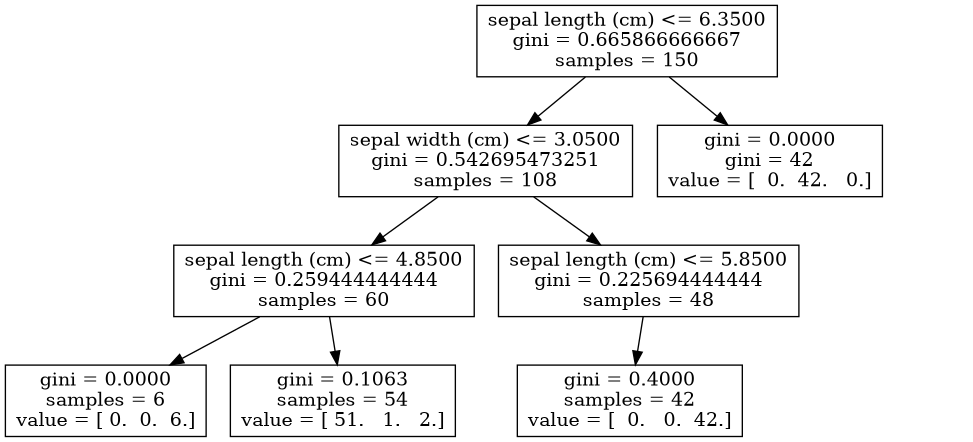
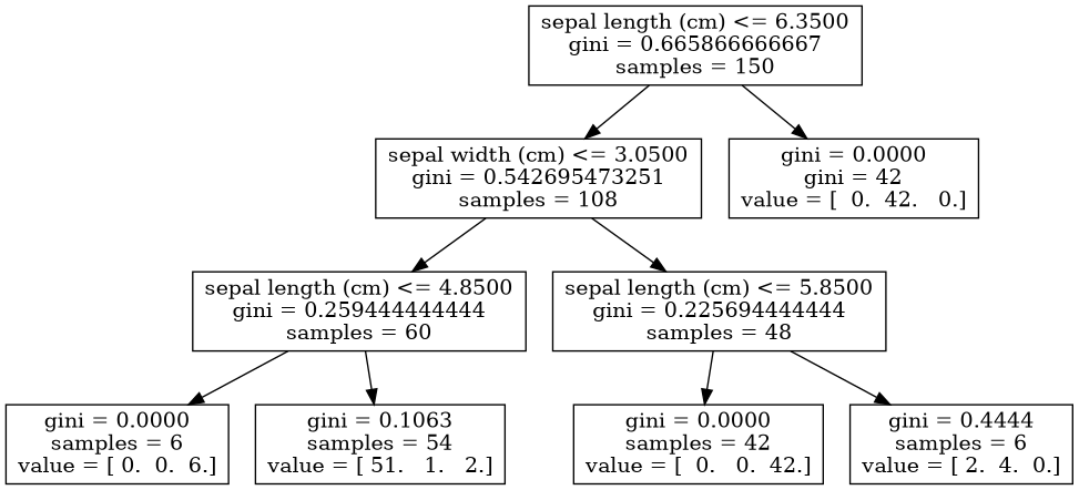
  digraph {
    node [shape=box]
    n1 [label="sepal length (cm) <= 6.3500\ngini = 0.665866666667\nsamples = 150"]
    n2 [label="sepal width (cm) <= 3.0500\ngini = 0.542695473251\nsamples = 108"]
    n3 [label="gini = 0.0000\ngini = 42\nvalue = [  0.  42.   0.]"]
    n4 [label="sepal length (cm) <= 4.8500\ngini = 0.259444444444\nsamples = 60"]
    n5 [label="sepal length (cm) <= 5.8500\ngini = 0.225694444444\nsamples = 48"]
    n6 [label="gini = 0.0000\nsamples = 6\nvalue = [ 0.  0.  6.]"]
    n7 [label="gini = 0.1063\nsamples = 54\nvalue = [ 51.   1.   2.]"]
-   n8 [label="gini = 0.4000\nsamples = 42\nvalue = [  0.   0.  42.]"]
+   n8 [label="gini = 0.0000\nsamples = 42\nvalue = [  0.   0.  42.]"]
+   n9 [label="gini = 0.4444\nsamples = 6\nvalue = [ 2.  4.  0.]"]
    n1 -> n2
    n1 -> n3
    n2 -> n4
    n2 -> n5
    n4 -> n6
    n4 -> n7
    n5 -> n8
+   n5 -> n9
  }
